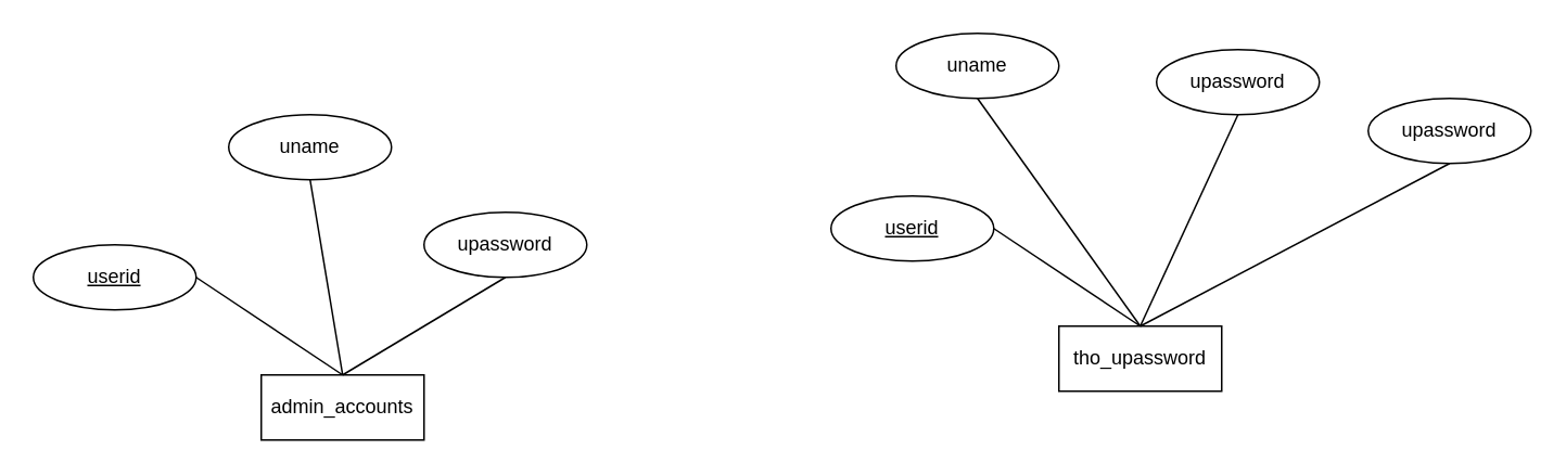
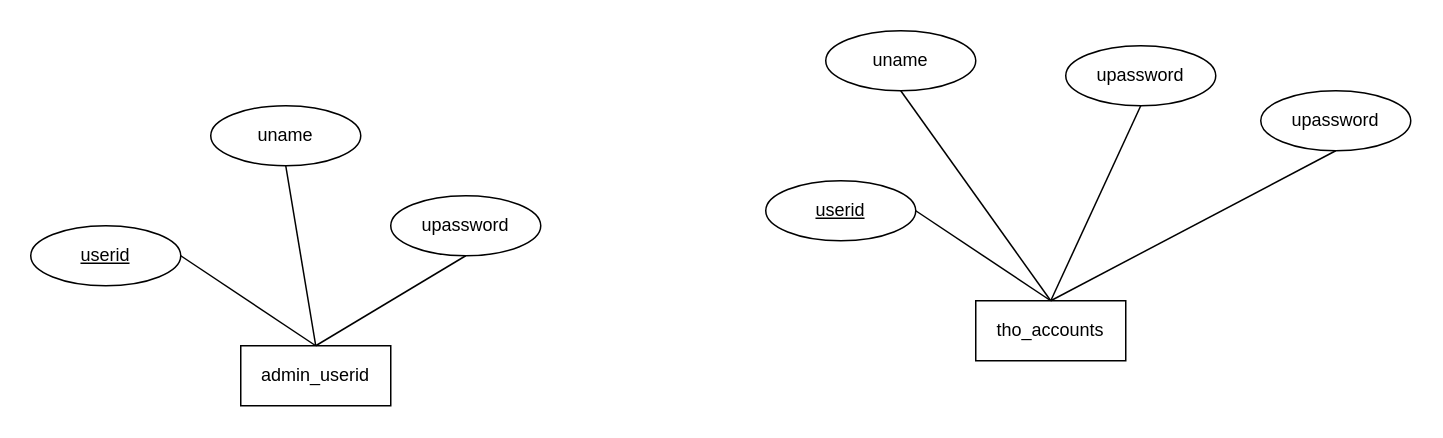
  <mxCell id="0" />
  <mxCell id="1" parent="0" />
- <mxCell id="2" value="admin_accounts" style="whiteSpace=wrap;html=1;align=center;" vertex="1" parent="1"><mxGeometry x="160" y="230" width="100" height="40" as="geometry" /></mxCell>
+ <mxCell id="2" value="admin_userid" style="whiteSpace=wrap;html=1;align=center;" vertex="1" parent="1"><mxGeometry x="160" y="230" width="100" height="40" as="geometry" /></mxCell>
  <mxCell id="3" value="userid" style="ellipse;whiteSpace=wrap;html=1;align=center;fontStyle=4;" vertex="1" parent="1"><mxGeometry x="20" y="150" width="100" height="40" as="geometry" /></mxCell>
  <mxCell id="4" value="" style="endArrow=none;html=1;rounded=0;exitX=1;exitY=0.5;exitDx=0;exitDy=0;entryX=0.5;entryY=0;entryDx=0;entryDy=0;" edge="1" parent="1" source="3" target="2"><mxGeometry relative="1" as="geometry"><mxPoint x="130" y="250" as="sourcePoint" /><mxPoint x="290" y="250" as="targetPoint" /></mxGeometry></mxCell>
  <mxCell id="5" value="uname" style="ellipse;whiteSpace=wrap;html=1;align=center;" vertex="1" parent="1"><mxGeometry x="140" y="70" width="100" height="40" as="geometry" /></mxCell>
  <mxCell id="6" value="upassword" style="ellipse;whiteSpace=wrap;html=1;align=center;" vertex="1" parent="1"><mxGeometry x="260" y="130" width="100" height="40" as="geometry" /></mxCell>
  <mxCell id="7" value="" style="endArrow=none;html=1;rounded=0;exitX=0.5;exitY=1;exitDx=0;exitDy=0;entryX=0.5;entryY=0;entryDx=0;entryDy=0;" edge="1" parent="1" source="5" target="2"><mxGeometry relative="1" as="geometry"><mxPoint x="130" y="250" as="sourcePoint" /><mxPoint x="290" y="250" as="targetPoint" /></mxGeometry></mxCell>
  <mxCell id="8" value="" style="endArrow=none;html=1;rounded=0;entryX=0.5;entryY=1;entryDx=0;entryDy=0;" edge="1" parent="1" target="6"><mxGeometry relative="1" as="geometry"><mxPoint x="210" y="230" as="sourcePoint" /><mxPoint x="290" y="250" as="targetPoint" /></mxGeometry></mxCell>
- <mxCell id="9" value="tho_upassword" style="whiteSpace=wrap;html=1;align=center;" vertex="1" parent="1"><mxGeometry x="650" y="200" width="100" height="40" as="geometry" /></mxCell>
+ <mxCell id="9" value="tho_accounts" style="whiteSpace=wrap;html=1;align=center;" vertex="1" parent="1"><mxGeometry x="650" y="200" width="100" height="40" as="geometry" /></mxCell>
  <mxCell id="10" value="userid" style="ellipse;whiteSpace=wrap;html=1;align=center;fontStyle=4;" vertex="1" parent="1"><mxGeometry x="510" y="120" width="100" height="40" as="geometry" /></mxCell>
  <mxCell id="11" value="" style="endArrow=none;html=1;rounded=0;exitX=1;exitY=0.5;exitDx=0;exitDy=0;entryX=0.5;entryY=0;entryDx=0;entryDy=0;" edge="1" source="10" target="9" parent="1"><mxGeometry relative="1" as="geometry"><mxPoint x="620" y="220" as="sourcePoint" /><mxPoint x="780" y="220" as="targetPoint" /></mxGeometry></mxCell>
  <mxCell id="12" value="uname" style="ellipse;whiteSpace=wrap;html=1;align=center;" vertex="1" parent="1"><mxGeometry x="550" y="20" width="100" height="40" as="geometry" /></mxCell>
  <mxCell id="13" value="upassword" style="ellipse;whiteSpace=wrap;html=1;align=center;" vertex="1" parent="1"><mxGeometry x="710" y="30" width="100" height="40" as="geometry" /></mxCell>
  <mxCell id="14" value="" style="endArrow=none;html=1;rounded=0;exitX=0.5;exitY=1;exitDx=0;exitDy=0;entryX=0.5;entryY=0;entryDx=0;entryDy=0;" edge="1" source="12" target="9" parent="1"><mxGeometry relative="1" as="geometry"><mxPoint x="620" y="220" as="sourcePoint" /><mxPoint x="780" y="220" as="targetPoint" /></mxGeometry></mxCell>
  <mxCell id="15" value="" style="endArrow=none;html=1;rounded=0;entryX=0.5;entryY=1;entryDx=0;entryDy=0;" edge="1" target="13" parent="1"><mxGeometry relative="1" as="geometry"><mxPoint x="700" y="200" as="sourcePoint" /><mxPoint x="780" y="220" as="targetPoint" /></mxGeometry></mxCell>
  <mxCell id="16" value="upassword" style="ellipse;whiteSpace=wrap;html=1;align=center;" vertex="1" parent="1"><mxGeometry x="840" y="60" width="100" height="40" as="geometry" /></mxCell>
  <mxCell id="17" value="" style="endArrow=none;html=1;rounded=0;entryX=0.5;entryY=1;entryDx=0;entryDy=0;exitX=0.5;exitY=0;exitDx=0;exitDy=0;" edge="1" parent="1" source="9" target="16"><mxGeometry relative="1" as="geometry"><mxPoint x="600" y="210" as="sourcePoint" /><mxPoint x="760" y="210" as="targetPoint" /></mxGeometry></mxCell>
